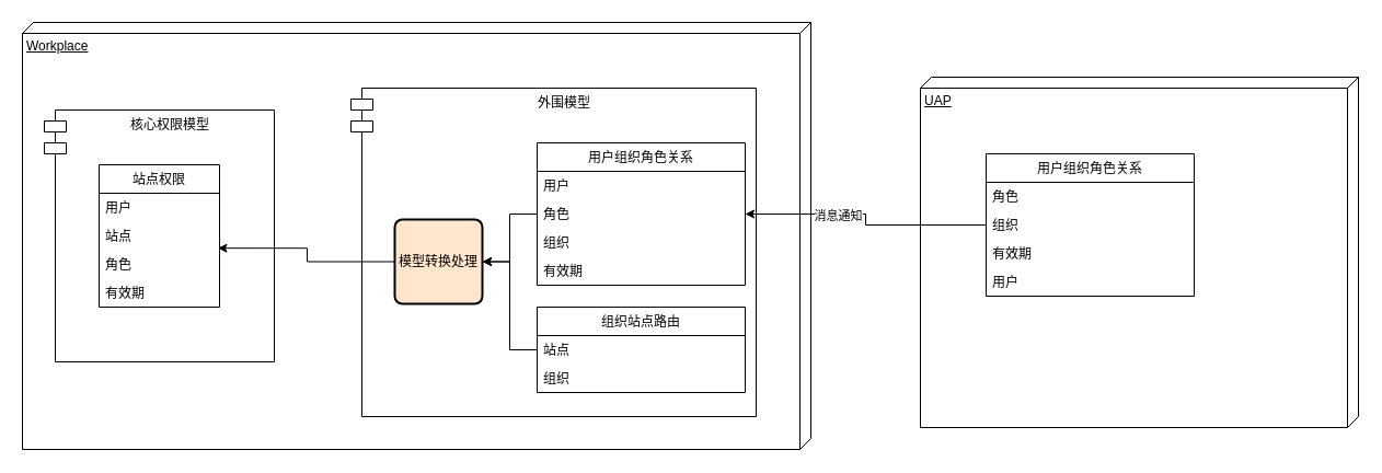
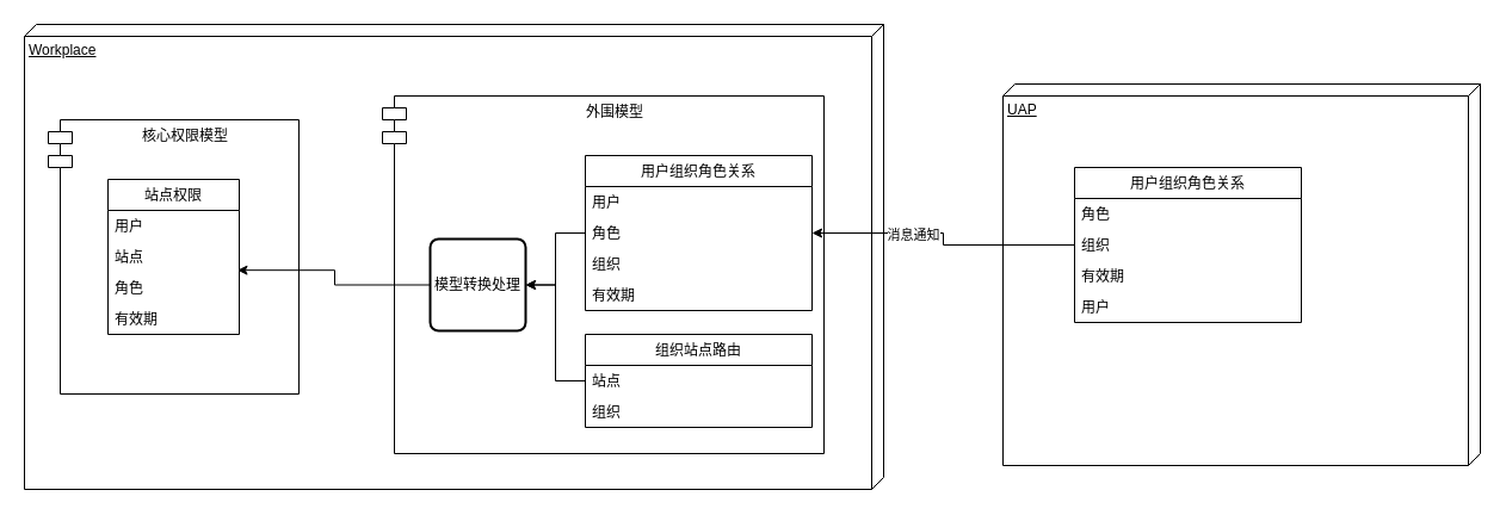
  <mxCell id="0" />
  <mxCell id="1" parent="0" />
  <mxCell id="2" value="Workplace" style="verticalAlign=top;align=left;spacingTop=8;spacingLeft=2;spacingRight=12;shape=cube;size=10;direction=south;fontStyle=4;html=1;" vertex="1" parent="1"><mxGeometry x="20" y="20" width="720" height="390" as="geometry" /></mxCell>
  <mxCell id="3" value="外围模型" style="shape=module;align=left;spacingLeft=20;align=center;verticalAlign=top;" vertex="1" parent="1"><mxGeometry x="320" y="80" width="370" height="300" as="geometry" /></mxCell>
  <mxCell id="4" value="核心权限模型" style="shape=module;align=left;spacingLeft=20;align=center;verticalAlign=top;" vertex="1" parent="1"><mxGeometry x="40" y="100" width="210" height="230" as="geometry" /></mxCell>
  <mxCell id="5" value="站点权限" style="swimlane;fontStyle=0;childLayout=stackLayout;horizontal=1;startSize=26;fillColor=none;horizontalStack=0;resizeParent=1;resizeParentMax=0;resizeLast=0;collapsible=1;marginBottom=0;" vertex="1" parent="1"><mxGeometry x="90" y="150" width="110" height="130" as="geometry" /></mxCell>
  <mxCell id="6" value="用户" style="text;strokeColor=none;fillColor=none;align=left;verticalAlign=top;spacingLeft=4;spacingRight=4;overflow=hidden;rotatable=0;points=[[0,0.5],[1,0.5]];portConstraint=eastwest;" vertex="1" parent="5"><mxGeometry y="26" width="110" height="26" as="geometry" /></mxCell>
  <mxCell id="7" value="站点" style="text;strokeColor=none;fillColor=none;align=left;verticalAlign=top;spacingLeft=4;spacingRight=4;overflow=hidden;rotatable=0;points=[[0,0.5],[1,0.5]];portConstraint=eastwest;" vertex="1" parent="5"><mxGeometry y="52" width="110" height="26" as="geometry" /></mxCell>
  <mxCell id="8" value="角色" style="text;strokeColor=none;fillColor=none;align=left;verticalAlign=top;spacingLeft=4;spacingRight=4;overflow=hidden;rotatable=0;points=[[0,0.5],[1,0.5]];portConstraint=eastwest;" vertex="1" parent="5"><mxGeometry y="78" width="110" height="26" as="geometry" /></mxCell>
  <mxCell id="9" value="有效期" style="text;strokeColor=none;fillColor=none;align=left;verticalAlign=top;spacingLeft=4;spacingRight=4;overflow=hidden;rotatable=0;points=[[0,0.5],[1,0.5]];portConstraint=eastwest;" vertex="1" parent="5"><mxGeometry y="104" width="110" height="26" as="geometry" /></mxCell>
  <mxCell id="10" value="UAP" style="verticalAlign=top;align=left;spacingTop=8;spacingLeft=2;spacingRight=12;shape=cube;size=10;direction=south;fontStyle=4;html=1;" vertex="1" parent="1"><mxGeometry x="840" y="70" width="400" height="320" as="geometry" /></mxCell>
  <mxCell id="11" style="edgeStyle=orthogonalEdgeStyle;rounded=0;orthogonalLoop=1;jettySize=auto;html=1;entryX=1;entryY=0.5;entryDx=0;entryDy=0;" edge="1" parent="1" source="13" target="20"><mxGeometry relative="1" as="geometry" /></mxCell>
  <mxCell id="12" value="消息通知" style="edgeLabel;html=1;align=center;verticalAlign=middle;resizable=0;points=[];" vertex="1" connectable="0" parent="11"><mxGeometry x="0.268" y="1" relative="1" as="geometry"><mxPoint as="offset" /></mxGeometry></mxCell>
  <mxCell id="13" value="用户组织角色关系" style="swimlane;fontStyle=0;childLayout=stackLayout;horizontal=1;startSize=26;fillColor=none;horizontalStack=0;resizeParent=1;resizeParentMax=0;resizeLast=0;collapsible=1;marginBottom=0;" vertex="1" parent="1"><mxGeometry x="900" y="140" width="190" height="130" as="geometry" /></mxCell>
  <mxCell id="14" value="角色" style="text;strokeColor=none;fillColor=none;align=left;verticalAlign=top;spacingLeft=4;spacingRight=4;overflow=hidden;rotatable=0;points=[[0,0.5],[1,0.5]];portConstraint=eastwest;" vertex="1" parent="13"><mxGeometry y="26" width="190" height="26" as="geometry" /></mxCell>
  <mxCell id="15" value="组织" style="text;strokeColor=none;fillColor=none;align=left;verticalAlign=top;spacingLeft=4;spacingRight=4;overflow=hidden;rotatable=0;points=[[0,0.5],[1,0.5]];portConstraint=eastwest;" vertex="1" parent="13"><mxGeometry y="52" width="190" height="26" as="geometry" /></mxCell>
  <mxCell id="16" value="有效期" style="text;strokeColor=none;fillColor=none;align=left;verticalAlign=top;spacingLeft=4;spacingRight=4;overflow=hidden;rotatable=0;points=[[0,0.5],[1,0.5]];portConstraint=eastwest;" vertex="1" parent="13"><mxGeometry y="78" width="190" height="26" as="geometry" /></mxCell>
  <mxCell id="17" value="用户" style="text;strokeColor=none;fillColor=none;align=left;verticalAlign=top;spacingLeft=4;spacingRight=4;overflow=hidden;rotatable=0;points=[[0,0.5],[1,0.5]];portConstraint=eastwest;" vertex="1" parent="13"><mxGeometry y="104" width="190" height="26" as="geometry" /></mxCell>
  <mxCell id="18" value="用户组织角色关系" style="swimlane;fontStyle=0;childLayout=stackLayout;horizontal=1;startSize=26;fillColor=none;horizontalStack=0;resizeParent=1;resizeParentMax=0;resizeLast=0;collapsible=1;marginBottom=0;" vertex="1" parent="1"><mxGeometry x="490" y="130" width="190" height="130" as="geometry" /></mxCell>
  <mxCell id="19" value="用户" style="text;strokeColor=none;fillColor=none;align=left;verticalAlign=top;spacingLeft=4;spacingRight=4;overflow=hidden;rotatable=0;points=[[0,0.5],[1,0.5]];portConstraint=eastwest;" vertex="1" parent="18"><mxGeometry y="26" width="190" height="26" as="geometry" /></mxCell>
  <mxCell id="20" value="角色" style="text;strokeColor=none;fillColor=none;align=left;verticalAlign=top;spacingLeft=4;spacingRight=4;overflow=hidden;rotatable=0;points=[[0,0.5],[1,0.5]];portConstraint=eastwest;" vertex="1" parent="18"><mxGeometry y="52" width="190" height="26" as="geometry" /></mxCell>
  <mxCell id="21" value="组织" style="text;strokeColor=none;fillColor=none;align=left;verticalAlign=top;spacingLeft=4;spacingRight=4;overflow=hidden;rotatable=0;points=[[0,0.5],[1,0.5]];portConstraint=eastwest;" vertex="1" parent="18"><mxGeometry y="78" width="190" height="26" as="geometry" /></mxCell>
  <mxCell id="22" value="有效期" style="text;strokeColor=none;fillColor=none;align=left;verticalAlign=top;spacingLeft=4;spacingRight=4;overflow=hidden;rotatable=0;points=[[0,0.5],[1,0.5]];portConstraint=eastwest;" vertex="1" parent="18"><mxGeometry y="104" width="190" height="26" as="geometry" /></mxCell>
  <mxCell id="23" value="组织站点路由" style="swimlane;fontStyle=0;childLayout=stackLayout;horizontal=1;startSize=26;fillColor=none;horizontalStack=0;resizeParent=1;resizeParentMax=0;resizeLast=0;collapsible=1;marginBottom=0;" vertex="1" parent="1"><mxGeometry x="490" y="280" width="190" height="78" as="geometry" /></mxCell>
  <mxCell id="24" value="站点" style="text;strokeColor=none;fillColor=none;align=left;verticalAlign=top;spacingLeft=4;spacingRight=4;overflow=hidden;rotatable=0;points=[[0,0.5],[1,0.5]];portConstraint=eastwest;" vertex="1" parent="23"><mxGeometry y="26" width="190" height="26" as="geometry" /></mxCell>
  <mxCell id="25" value="组织" style="text;strokeColor=none;fillColor=none;align=left;verticalAlign=top;spacingLeft=4;spacingRight=4;overflow=hidden;rotatable=0;points=[[0,0.5],[1,0.5]];portConstraint=eastwest;" vertex="1" parent="23"><mxGeometry y="52" width="190" height="26" as="geometry" /></mxCell>
  <mxCell id="26" style="edgeStyle=orthogonalEdgeStyle;rounded=0;orthogonalLoop=1;jettySize=auto;html=1;entryX=0.986;entryY=-0.071;entryDx=0;entryDy=0;entryPerimeter=0;" edge="1" parent="1" source="27" target="8"><mxGeometry relative="1" as="geometry" /></mxCell>
- <mxCell id="27" value="模型转换处理" style="rounded=1;whiteSpace=wrap;html=1;absoluteArcSize=1;arcSize=14;strokeWidth=2;fillColor=#ffe6cc;" vertex="1" parent="1"><mxGeometry x="360" y="200" width="80" height="77" as="geometry" /></mxCell>
+ <mxCell id="27" value="模型转换处理" style="rounded=1;whiteSpace=wrap;html=1;absoluteArcSize=1;arcSize=14;strokeWidth=2;" vertex="1" parent="1"><mxGeometry x="360" y="200" width="80" height="77" as="geometry" /></mxCell>
  <mxCell id="28" style="edgeStyle=orthogonalEdgeStyle;rounded=0;orthogonalLoop=1;jettySize=auto;html=1;entryX=1;entryY=0.5;entryDx=0;entryDy=0;" edge="1" parent="1" source="20" target="27"><mxGeometry relative="1" as="geometry" /></mxCell>
  <mxCell id="29" style="edgeStyle=orthogonalEdgeStyle;rounded=0;orthogonalLoop=1;jettySize=auto;html=1;entryX=1;entryY=0.5;entryDx=0;entryDy=0;" edge="1" parent="1" source="24" target="27"><mxGeometry relative="1" as="geometry" /></mxCell>
